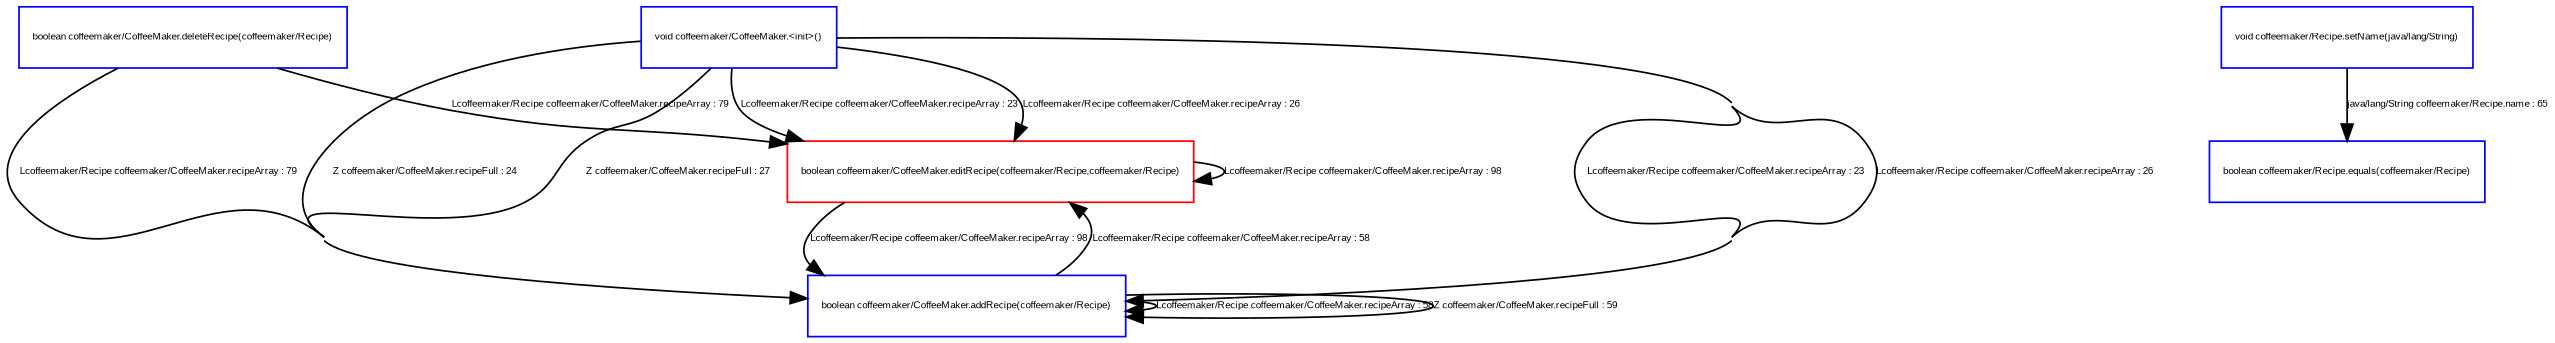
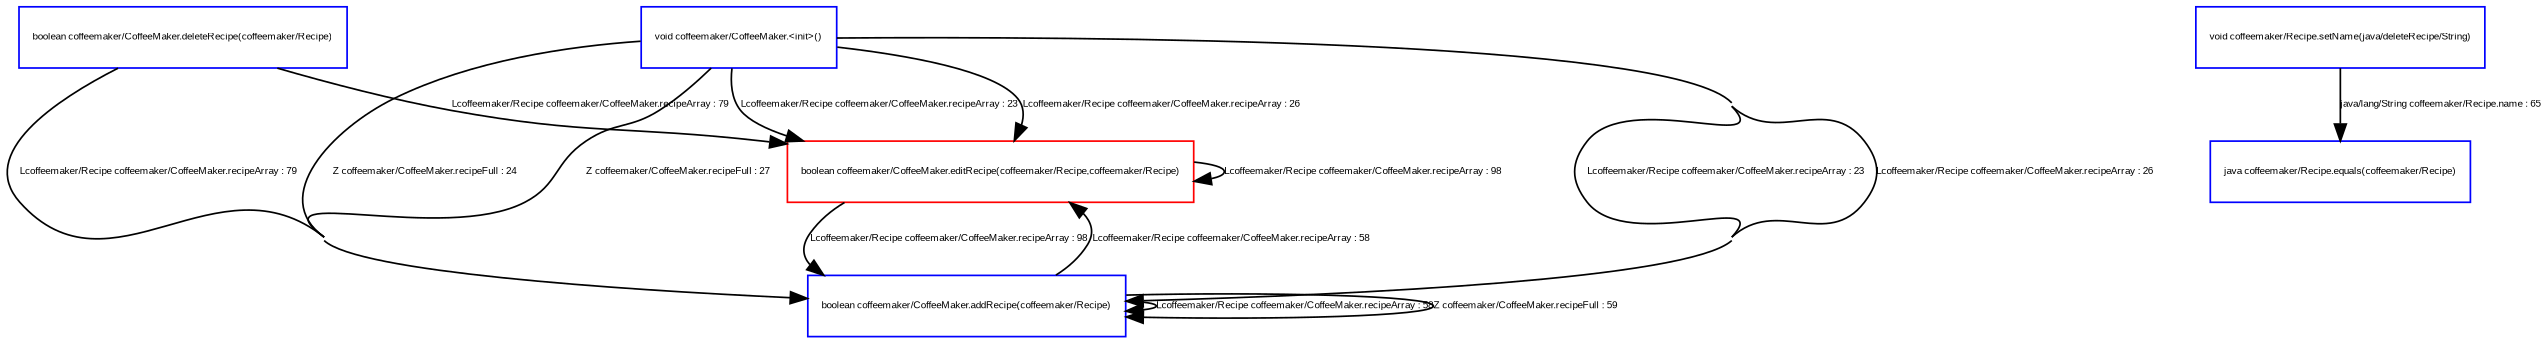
  digraph {
    concentrate=true
    fontsize=6
    node [color=blue fontcolor=black fontname=Arial fontsize=6 shape=box]
    edge [color=black fontcolor=black fontname=Arial fontsize=6]
    "boolean coffeemaker/CoffeeMaker.editRecipe(coffeemaker/Recipe,coffeemaker/Recipe)" [color=red]
    "boolean coffeemaker/CoffeeMaker.addRecipe(coffeemaker/Recipe)"
    "boolean coffeemaker/CoffeeMaker.deleteRecipe(coffeemaker/Recipe)"
    "void coffeemaker/CoffeeMaker.<init>()"
-   "void coffeemaker/Recipe.setName(java/lang/String)"
-   "boolean coffeemaker/Recipe.equals(coffeemaker/Recipe)"
+   "void coffeemaker/Recipe.setName(java/lang/String)" [label="void coffeemaker/Recipe.setName(java/deleteRecipe/String)"]
+   "boolean coffeemaker/Recipe.equals(coffeemaker/Recipe)" [label="java coffeemaker/Recipe.equals(coffeemaker/Recipe)"]
    "boolean coffeemaker/CoffeeMaker.editRecipe(coffeemaker/Recipe,coffeemaker/Recipe)" -> "boolean coffeemaker/CoffeeMaker.editRecipe(coffeemaker/Recipe,coffeemaker/Recipe)" [label="Lcoffeemaker/Recipe coffeemaker/CoffeeMaker.recipeArray : 98"]
    "boolean coffeemaker/CoffeeMaker.editRecipe(coffeemaker/Recipe,coffeemaker/Recipe)" -> "boolean coffeemaker/CoffeeMaker.addRecipe(coffeemaker/Recipe)" [label="Lcoffeemaker/Recipe coffeemaker/CoffeeMaker.recipeArray : 98"]
    "boolean coffeemaker/CoffeeMaker.addRecipe(coffeemaker/Recipe)" -> "boolean coffeemaker/CoffeeMaker.editRecipe(coffeemaker/Recipe,coffeemaker/Recipe)" [label="Lcoffeemaker/Recipe coffeemaker/CoffeeMaker.recipeArray : 58"]
    "boolean coffeemaker/CoffeeMaker.addRecipe(coffeemaker/Recipe)" -> "boolean coffeemaker/CoffeeMaker.addRecipe(coffeemaker/Recipe)" [label="Lcoffeemaker/Recipe coffeemaker/CoffeeMaker.recipeArray : 58"]
    "boolean coffeemaker/CoffeeMaker.addRecipe(coffeemaker/Recipe)" -> "boolean coffeemaker/CoffeeMaker.addRecipe(coffeemaker/Recipe)" [label="Z coffeemaker/CoffeeMaker.recipeFull : 59"]
    "boolean coffeemaker/CoffeeMaker.deleteRecipe(coffeemaker/Recipe)" -> "boolean coffeemaker/CoffeeMaker.editRecipe(coffeemaker/Recipe,coffeemaker/Recipe)" [label="Lcoffeemaker/Recipe coffeemaker/CoffeeMaker.recipeArray : 79"]
    "boolean coffeemaker/CoffeeMaker.deleteRecipe(coffeemaker/Recipe)" -> "boolean coffeemaker/CoffeeMaker.addRecipe(coffeemaker/Recipe)" [label="Lcoffeemaker/Recipe coffeemaker/CoffeeMaker.recipeArray : 79"]
    "void coffeemaker/CoffeeMaker.<init>()" -> "boolean coffeemaker/CoffeeMaker.editRecipe(coffeemaker/Recipe,coffeemaker/Recipe)" [label="Lcoffeemaker/Recipe coffeemaker/CoffeeMaker.recipeArray : 23"]
    "void coffeemaker/CoffeeMaker.<init>()" -> "boolean coffeemaker/CoffeeMaker.editRecipe(coffeemaker/Recipe,coffeemaker/Recipe)" [label="Lcoffeemaker/Recipe coffeemaker/CoffeeMaker.recipeArray : 26"]
    "void coffeemaker/CoffeeMaker.<init>()" -> "boolean coffeemaker/CoffeeMaker.addRecipe(coffeemaker/Recipe)" [label="Lcoffeemaker/Recipe coffeemaker/CoffeeMaker.recipeArray : 23"]
    "void coffeemaker/CoffeeMaker.<init>()" -> "boolean coffeemaker/CoffeeMaker.addRecipe(coffeemaker/Recipe)" [label="Lcoffeemaker/Recipe coffeemaker/CoffeeMaker.recipeArray : 26"]
    "void coffeemaker/CoffeeMaker.<init>()" -> "boolean coffeemaker/CoffeeMaker.addRecipe(coffeemaker/Recipe)" [label="Z coffeemaker/CoffeeMaker.recipeFull : 24"]
    "void coffeemaker/CoffeeMaker.<init>()" -> "boolean coffeemaker/CoffeeMaker.addRecipe(coffeemaker/Recipe)" [label="Z coffeemaker/CoffeeMaker.recipeFull : 27"]
    "void coffeemaker/Recipe.setName(java/lang/String)" -> "boolean coffeemaker/Recipe.equals(coffeemaker/Recipe)" [label="java/lang/String coffeemaker/Recipe.name : 65"]
  }
